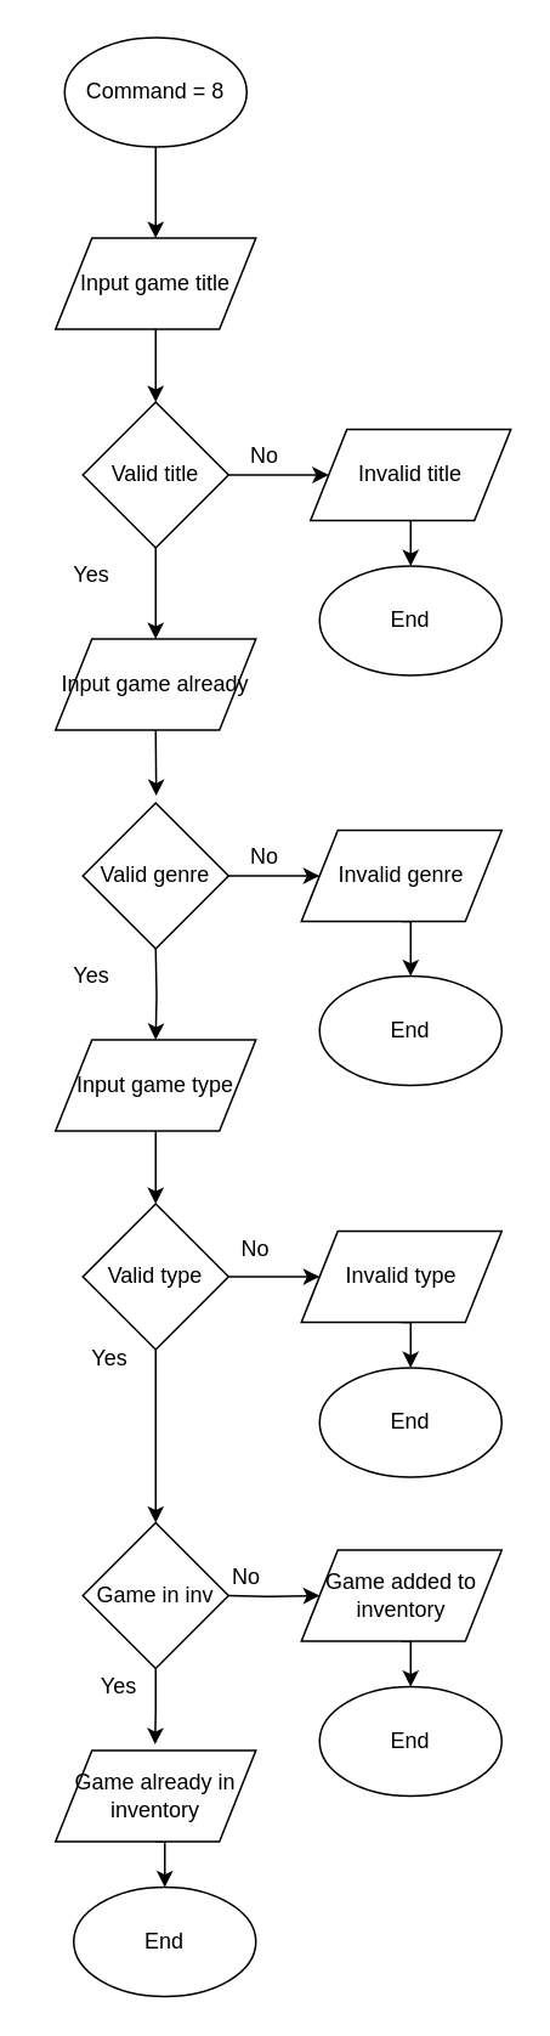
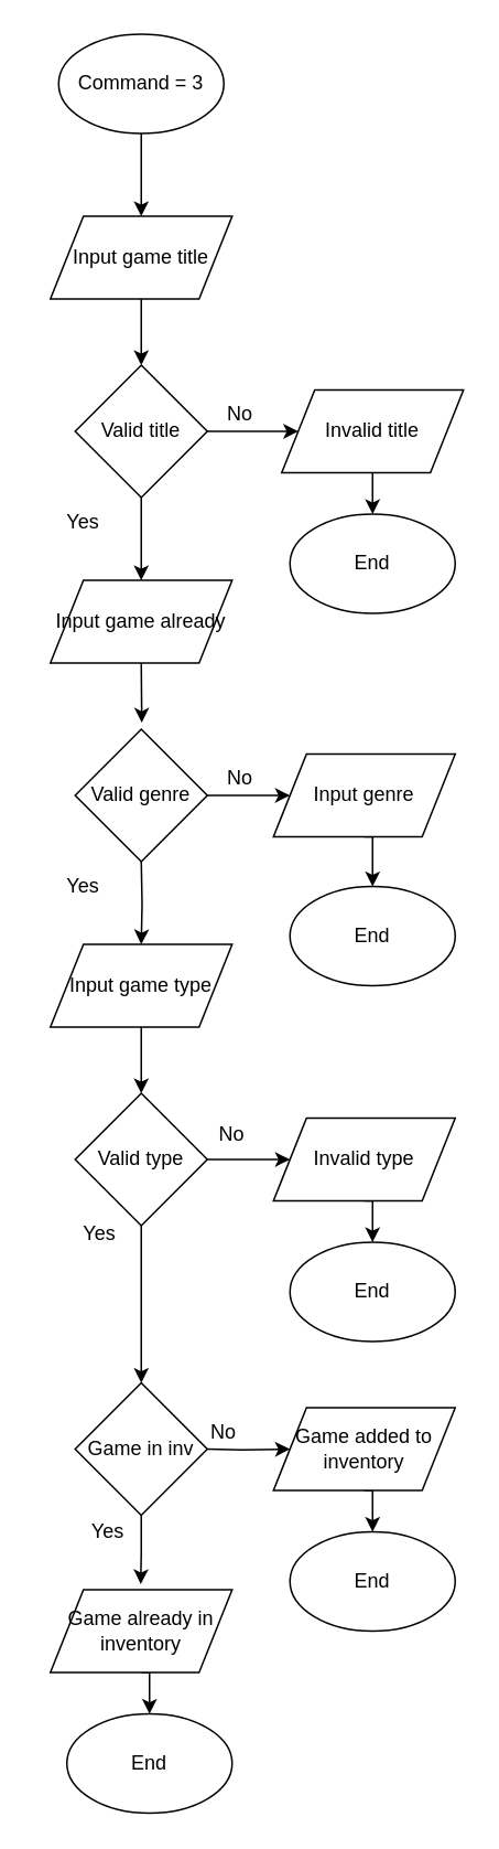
  <mxCell id="0" />
  <mxCell id="1" parent="0" />
  <mxCell id="2" style="edgeStyle=orthogonalEdgeStyle;rounded=0;orthogonalLoop=1;jettySize=auto;html=1;exitX=0.5;exitY=1;exitDx=0;exitDy=0;entryX=0.5;entryY=0;entryDx=0;entryDy=0;" edge="1" parent="1" source="3" target="5"><mxGeometry relative="1" as="geometry"><mxPoint x="90.333" y="120" as="targetPoint" /></mxGeometry></mxCell>
- <mxCell id="3" value="Command = 8" style="ellipse;whiteSpace=wrap;html=1;" vertex="1" parent="1"><mxGeometry x="35" y="20" width="100" height="60" as="geometry" /></mxCell>
+ <mxCell id="3" value="Command = 3" style="ellipse;whiteSpace=wrap;html=1;" vertex="1" parent="1"><mxGeometry x="35" y="20" width="100" height="60" as="geometry" /></mxCell>
  <mxCell id="4" style="edgeStyle=orthogonalEdgeStyle;rounded=0;orthogonalLoop=1;jettySize=auto;html=1;exitX=0.5;exitY=1;exitDx=0;exitDy=0;entryX=0.5;entryY=0;entryDx=0;entryDy=0;" edge="1" parent="1" source="5" target="9"><mxGeometry relative="1" as="geometry" /></mxCell>
  <mxCell id="5" value="Input game title" style="shape=parallelogram;perimeter=parallelogramPerimeter;whiteSpace=wrap;html=1;fixedSize=1;" vertex="1" parent="1"><mxGeometry x="30" y="130" width="110" height="50" as="geometry" /></mxCell>
  <mxCell id="6" style="edgeStyle=orthogonalEdgeStyle;rounded=0;orthogonalLoop=1;jettySize=auto;html=1;exitX=1;exitY=0.5;exitDx=0;exitDy=0;" edge="1" parent="1" source="9" target="11"><mxGeometry relative="1" as="geometry" /></mxCell>
  <mxCell id="7" style="edgeStyle=orthogonalEdgeStyle;rounded=0;orthogonalLoop=1;jettySize=auto;html=1;exitX=0.5;exitY=1;exitDx=0;exitDy=0;entryX=0.5;entryY=1;entryDx=0;entryDy=0;" edge="1" parent="1" source="9" target="9"><mxGeometry relative="1" as="geometry"><mxPoint x="85" y="390" as="targetPoint" /></mxGeometry></mxCell>
  <mxCell id="8" style="edgeStyle=orthogonalEdgeStyle;rounded=0;orthogonalLoop=1;jettySize=auto;html=1;exitX=0.5;exitY=1;exitDx=0;exitDy=0;entryX=0.5;entryY=0;entryDx=0;entryDy=0;" edge="1" parent="1" source="9" target="22"><mxGeometry relative="1" as="geometry" /></mxCell>
  <mxCell id="9" value="Valid title" style="rhombus;whiteSpace=wrap;html=1;" vertex="1" parent="1"><mxGeometry x="45" y="220" width="80" height="80" as="geometry" /></mxCell>
  <mxCell id="10" style="edgeStyle=orthogonalEdgeStyle;rounded=0;orthogonalLoop=1;jettySize=auto;html=1;exitX=0.5;exitY=1;exitDx=0;exitDy=0;entryX=0.5;entryY=0;entryDx=0;entryDy=0;" edge="1" parent="1" source="11" target="12"><mxGeometry relative="1" as="geometry" /></mxCell>
  <mxCell id="11" value="Invalid title" style="shape=parallelogram;perimeter=parallelogramPerimeter;whiteSpace=wrap;html=1;fixedSize=1;" vertex="1" parent="1"><mxGeometry x="170" y="235" width="110" height="50" as="geometry" /></mxCell>
  <mxCell id="12" value="End" style="ellipse;whiteSpace=wrap;html=1;" vertex="1" parent="1"><mxGeometry x="175" y="310" width="100" height="60" as="geometry" /></mxCell>
  <mxCell id="13" style="edgeStyle=orthogonalEdgeStyle;rounded=0;orthogonalLoop=1;jettySize=auto;html=1;exitX=1;exitY=0.5;exitDx=0;exitDy=0;" edge="1" parent="1" source="14" target="16"><mxGeometry relative="1" as="geometry" /></mxCell>
  <mxCell id="14" value="Valid genre" style="rhombus;whiteSpace=wrap;html=1;" vertex="1" parent="1"><mxGeometry x="45" y="440" width="80" height="80" as="geometry" /></mxCell>
  <mxCell id="15" style="edgeStyle=orthogonalEdgeStyle;rounded=0;orthogonalLoop=1;jettySize=auto;html=1;exitX=0.5;exitY=1;exitDx=0;exitDy=0;entryX=0.5;entryY=0;entryDx=0;entryDy=0;" edge="1" parent="1" source="16" target="17"><mxGeometry relative="1" as="geometry" /></mxCell>
- <mxCell id="16" value="Invalid genre" style="shape=parallelogram;perimeter=parallelogramPerimeter;whiteSpace=wrap;html=1;fixedSize=1;" vertex="1" parent="1"><mxGeometry x="165" y="455" width="110" height="50" as="geometry" /></mxCell>
+ <mxCell id="16" value="Input genre" style="shape=parallelogram;perimeter=parallelogramPerimeter;whiteSpace=wrap;html=1;fixedSize=1;" vertex="1" parent="1"><mxGeometry x="165" y="455" width="110" height="50" as="geometry" /></mxCell>
  <mxCell id="17" value="End" style="ellipse;whiteSpace=wrap;html=1;" vertex="1" parent="1"><mxGeometry x="175" y="535" width="100" height="60" as="geometry" /></mxCell>
  <mxCell id="18" value="Yes" style="text;html=1;align=center;verticalAlign=middle;whiteSpace=wrap;rounded=0;" vertex="1" parent="1"><mxGeometry x="30" y="730" width="60" height="30" as="geometry" /></mxCell>
  <mxCell id="19" value="Yes" style="text;html=1;align=center;verticalAlign=middle;whiteSpace=wrap;rounded=0;" vertex="1" parent="1"><mxGeometry x="35" y="910" width="60" height="30" as="geometry" /></mxCell>
  <mxCell id="20" value="Yes" style="text;html=1;align=center;verticalAlign=middle;whiteSpace=wrap;rounded=0;" vertex="1" parent="1"><mxGeometry x="20" y="300" width="60" height="30" as="geometry" /></mxCell>
  <mxCell id="21" style="edgeStyle=orthogonalEdgeStyle;rounded=0;orthogonalLoop=1;jettySize=auto;html=1;exitX=0.5;exitY=1;exitDx=0;exitDy=0;entryX=0.504;entryY=-0.049;entryDx=0;entryDy=0;entryPerimeter=0;" edge="1" parent="1" source="22" target="14"><mxGeometry relative="1" as="geometry"><mxPoint x="84.828" y="430" as="targetPoint" /></mxGeometry></mxCell>
  <mxCell id="22" value="Input game already" style="shape=parallelogram;perimeter=parallelogramPerimeter;whiteSpace=wrap;html=1;fixedSize=1;" vertex="1" parent="1"><mxGeometry x="30" y="350" width="110" height="50" as="geometry" /></mxCell>
  <mxCell id="23" style="edgeStyle=orthogonalEdgeStyle;rounded=0;orthogonalLoop=1;jettySize=auto;html=1;exitX=0.5;exitY=1;exitDx=0;exitDy=0;entryX=0.5;entryY=1;entryDx=0;entryDy=0;" edge="1" parent="1"><mxGeometry relative="1" as="geometry"><mxPoint x="85" y="520" as="targetPoint" /><mxPoint x="85" y="520" as="sourcePoint" /></mxGeometry></mxCell>
  <mxCell id="24" style="edgeStyle=orthogonalEdgeStyle;rounded=0;orthogonalLoop=1;jettySize=auto;html=1;exitX=0.5;exitY=1;exitDx=0;exitDy=0;entryX=0.5;entryY=0;entryDx=0;entryDy=0;" edge="1" parent="1" target="33"><mxGeometry relative="1" as="geometry"><mxPoint x="85" y="520" as="sourcePoint" /></mxGeometry></mxCell>
  <mxCell id="25" style="edgeStyle=orthogonalEdgeStyle;rounded=0;orthogonalLoop=1;jettySize=auto;html=1;exitX=1;exitY=0.5;exitDx=0;exitDy=0;" edge="1" parent="1" source="27" target="29"><mxGeometry relative="1" as="geometry" /></mxCell>
  <mxCell id="26" style="edgeStyle=orthogonalEdgeStyle;rounded=0;orthogonalLoop=1;jettySize=auto;html=1;exitX=0.5;exitY=1;exitDx=0;exitDy=0;entryX=0.5;entryY=0;entryDx=0;entryDy=0;" edge="1" parent="1" source="27" target="37"><mxGeometry relative="1" as="geometry" /></mxCell>
  <mxCell id="27" value="Valid type" style="rhombus;whiteSpace=wrap;html=1;" vertex="1" parent="1"><mxGeometry x="45" y="660" width="80" height="80" as="geometry" /></mxCell>
  <mxCell id="28" style="edgeStyle=orthogonalEdgeStyle;rounded=0;orthogonalLoop=1;jettySize=auto;html=1;exitX=0.5;exitY=1;exitDx=0;exitDy=0;entryX=0.5;entryY=0;entryDx=0;entryDy=0;" edge="1" parent="1" source="29" target="30"><mxGeometry relative="1" as="geometry" /></mxCell>
  <mxCell id="29" value="Invalid type" style="shape=parallelogram;perimeter=parallelogramPerimeter;whiteSpace=wrap;html=1;fixedSize=1;" vertex="1" parent="1"><mxGeometry x="165" y="675" width="110" height="50" as="geometry" /></mxCell>
  <mxCell id="30" value="End" style="ellipse;whiteSpace=wrap;html=1;" vertex="1" parent="1"><mxGeometry x="175" y="750" width="100" height="60" as="geometry" /></mxCell>
  <mxCell id="31" value="Yes" style="text;html=1;align=center;verticalAlign=middle;whiteSpace=wrap;rounded=0;" vertex="1" parent="1"><mxGeometry x="20" y="520" width="60" height="30" as="geometry" /></mxCell>
  <mxCell id="32" style="edgeStyle=orthogonalEdgeStyle;rounded=0;orthogonalLoop=1;jettySize=auto;html=1;exitX=0.5;exitY=1;exitDx=0;exitDy=0;entryX=0.5;entryY=0;entryDx=0;entryDy=0;" edge="1" parent="1" source="33" target="27"><mxGeometry relative="1" as="geometry"><mxPoint x="84.828" y="650" as="targetPoint" /></mxGeometry></mxCell>
  <mxCell id="33" value="Input game type" style="shape=parallelogram;perimeter=parallelogramPerimeter;whiteSpace=wrap;html=1;fixedSize=1;" vertex="1" parent="1"><mxGeometry x="30" y="570" width="110" height="50" as="geometry" /></mxCell>
  <mxCell id="34" value="No" style="text;html=1;align=center;verticalAlign=middle;whiteSpace=wrap;rounded=0;" vertex="1" parent="1"><mxGeometry x="115" y="455" width="60" height="30" as="geometry" /></mxCell>
  <mxCell id="35" value="No" style="text;html=1;align=center;verticalAlign=middle;whiteSpace=wrap;rounded=0;" vertex="1" parent="1"><mxGeometry x="110" y="670" width="60" height="30" as="geometry" /></mxCell>
  <mxCell id="36" value="No" style="text;html=1;align=center;verticalAlign=middle;whiteSpace=wrap;rounded=0;" vertex="1" parent="1"><mxGeometry x="115" y="235" width="60" height="30" as="geometry" /></mxCell>
  <mxCell id="37" value="Game in inv" style="rhombus;whiteSpace=wrap;html=1;" vertex="1" parent="1"><mxGeometry x="45" y="835" width="80" height="80" as="geometry" /></mxCell>
  <mxCell id="38" style="edgeStyle=orthogonalEdgeStyle;rounded=0;orthogonalLoop=1;jettySize=auto;html=1;exitX=0.5;exitY=1;exitDx=0;exitDy=0;entryX=0.5;entryY=0;entryDx=0;entryDy=0;" edge="1" parent="1" source="39" target="40"><mxGeometry relative="1" as="geometry" /></mxCell>
  <mxCell id="39" value="Game already in inventory" style="shape=parallelogram;perimeter=parallelogramPerimeter;whiteSpace=wrap;html=1;fixedSize=1;" vertex="1" parent="1"><mxGeometry x="30" y="960" width="110" height="50" as="geometry" /></mxCell>
  <mxCell id="40" value="End" style="ellipse;whiteSpace=wrap;html=1;" vertex="1" parent="1"><mxGeometry x="40" y="1035" width="100" height="60" as="geometry" /></mxCell>
  <mxCell id="41" style="edgeStyle=orthogonalEdgeStyle;rounded=0;orthogonalLoop=1;jettySize=auto;html=1;exitX=0.5;exitY=1;exitDx=0;exitDy=0;entryX=0.497;entryY=-0.067;entryDx=0;entryDy=0;entryPerimeter=0;" edge="1" parent="1" source="37" target="39"><mxGeometry relative="1" as="geometry" /></mxCell>
  <mxCell id="42" style="edgeStyle=orthogonalEdgeStyle;rounded=0;orthogonalLoop=1;jettySize=auto;html=1;exitX=1;exitY=0.5;exitDx=0;exitDy=0;" edge="1" parent="1" target="44"><mxGeometry relative="1" as="geometry"><mxPoint x="125" y="875" as="sourcePoint" /></mxGeometry></mxCell>
  <mxCell id="43" style="edgeStyle=orthogonalEdgeStyle;rounded=0;orthogonalLoop=1;jettySize=auto;html=1;exitX=0.5;exitY=1;exitDx=0;exitDy=0;entryX=0.5;entryY=0;entryDx=0;entryDy=0;" edge="1" parent="1" source="44" target="45"><mxGeometry relative="1" as="geometry" /></mxCell>
  <mxCell id="44" value="Game added to inventory" style="shape=parallelogram;perimeter=parallelogramPerimeter;whiteSpace=wrap;html=1;fixedSize=1;" vertex="1" parent="1"><mxGeometry x="165" y="850" width="110" height="50" as="geometry" /></mxCell>
  <mxCell id="45" value="End" style="ellipse;whiteSpace=wrap;html=1;" vertex="1" parent="1"><mxGeometry x="175" y="925" width="100" height="60" as="geometry" /></mxCell>
  <mxCell id="46" value="No" style="text;html=1;align=center;verticalAlign=middle;whiteSpace=wrap;rounded=0;" vertex="1" parent="1"><mxGeometry x="105" y="850" width="60" height="30" as="geometry" /></mxCell>
